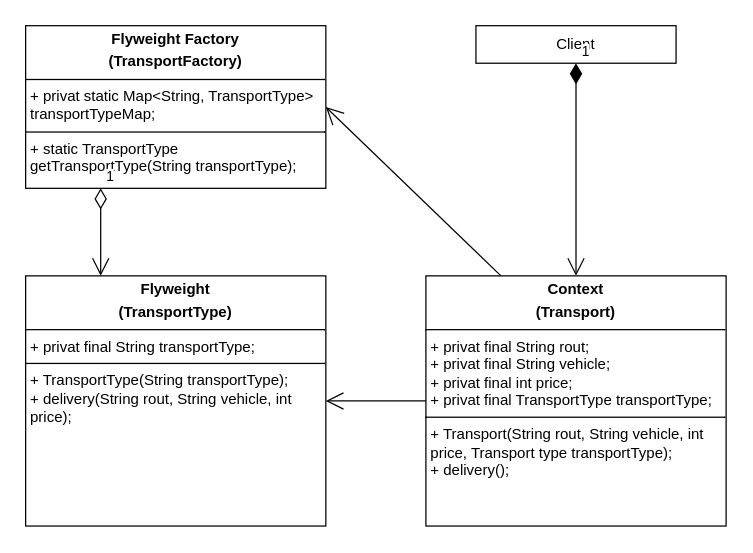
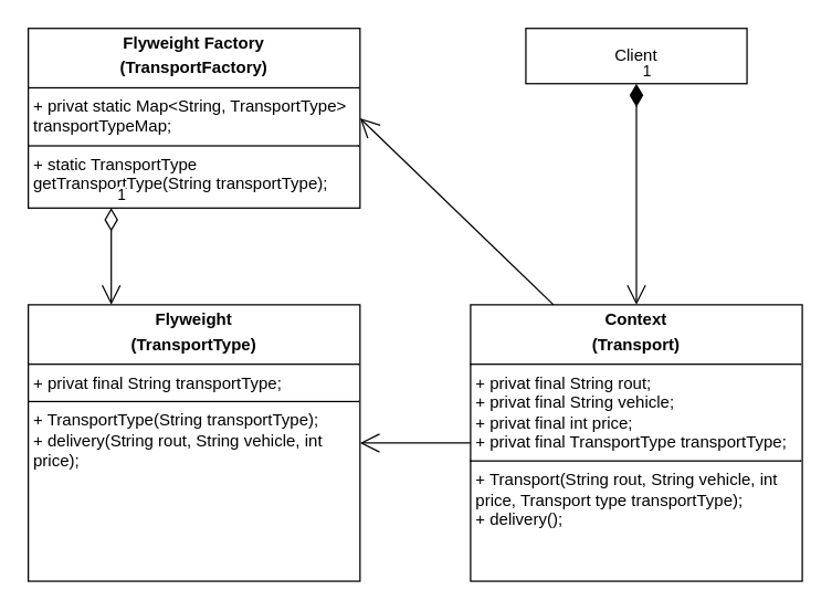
  <mxCell id="0" />
  <mxCell id="1" parent="0" />
  <mxCell id="2" value="&lt;p style=&quot;margin:0px;margin-top:4px;text-align:center;&quot;&gt;&lt;b&gt;Context&lt;/b&gt;&lt;/p&gt;&lt;p style=&quot;margin:0px;margin-top:4px;text-align:center;&quot;&gt;&lt;b&gt;(Transport)&lt;/b&gt;&lt;/p&gt;&lt;hr size=&quot;1&quot; style=&quot;border-style:solid;&quot;&gt;&lt;p style=&quot;margin:0px;margin-left:4px;&quot;&gt;+ privat final String rout;&lt;/p&gt;&lt;p style=&quot;margin:0px;margin-left:4px;&quot;&gt;+ privat final String vehicle;&lt;/p&gt;&lt;p style=&quot;margin:0px;margin-left:4px;&quot;&gt;+ privat final int price;&lt;/p&gt;&lt;p style=&quot;margin:0px;margin-left:4px;&quot;&gt;+ privat final TransportType transportType;&lt;/p&gt;&lt;hr size=&quot;1&quot; style=&quot;border-style:solid;&quot;&gt;&lt;p style=&quot;margin:0px;margin-left:4px;&quot;&gt;+ Transport(String rout, String vehicle, int price, Transport type transportType);&lt;/p&gt;&lt;p style=&quot;margin:0px;margin-left:4px;&quot;&gt;+ delivery();&lt;/p&gt;" style="verticalAlign=top;align=left;overflow=fill;html=1;whiteSpace=wrap;" vertex="1" parent="1"><mxGeometry x="340" y="220" width="240" height="200" as="geometry" /></mxCell>
  <mxCell id="3" value="&lt;p style=&quot;margin:0px;margin-top:4px;text-align:center;&quot;&gt;&lt;b&gt;Flyweight Factory&lt;/b&gt;&lt;/p&gt;&lt;p style=&quot;margin:0px;margin-top:4px;text-align:center;&quot;&gt;&lt;b&gt;(TransportFactory)&lt;/b&gt;&lt;/p&gt;&lt;hr size=&quot;1&quot; style=&quot;border-style:solid;&quot;&gt;&lt;p style=&quot;margin:0px;margin-left:4px;&quot;&gt;+ privat static Map&amp;lt;String, TransportType&amp;gt; transportTypeMap;&lt;/p&gt;&lt;hr size=&quot;1&quot; style=&quot;border-style:solid;&quot;&gt;&lt;p style=&quot;margin:0px;margin-left:4px;&quot;&gt;+ static TransportType getTransportType(String transportType);&lt;/p&gt;" style="verticalAlign=top;align=left;overflow=fill;html=1;whiteSpace=wrap;" vertex="1" parent="1"><mxGeometry x="20" y="20" width="240" height="130" as="geometry" /></mxCell>
  <mxCell id="4" value="&lt;p style=&quot;margin:0px;margin-top:4px;text-align:center;&quot;&gt;&lt;b&gt;Flyweight&lt;/b&gt;&lt;/p&gt;&lt;p style=&quot;margin:0px;margin-top:4px;text-align:center;&quot;&gt;&lt;b&gt;(TransportType)&lt;/b&gt;&lt;/p&gt;&lt;hr size=&quot;1&quot; style=&quot;border-style:solid;&quot;&gt;&lt;p style=&quot;margin:0px;margin-left:4px;&quot;&gt;+ privat final String transportType;&lt;/p&gt;&lt;hr size=&quot;1&quot; style=&quot;border-style:solid;&quot;&gt;&lt;p style=&quot;margin:0px;margin-left:4px;&quot;&gt;+ TransportType(String transportType);&lt;/p&gt;&lt;p style=&quot;margin:0px;margin-left:4px;&quot;&gt;+ delivery(String rout, String vehicle, int price);&lt;/p&gt;" style="verticalAlign=top;align=left;overflow=fill;html=1;whiteSpace=wrap;" vertex="1" parent="1"><mxGeometry x="20" y="220" width="240" height="200" as="geometry" /></mxCell>
- <mxCell id="5" value="Client" style="html=1;whiteSpace=wrap;" vertex="1" parent="1"><mxGeometry x="380" y="20" width="160" height="30" as="geometry" /></mxCell>
+ <mxCell id="5" value="Client" style="html=1;whiteSpace=wrap;" vertex="1" parent="1"><mxGeometry x="380" y="20" width="160" height="40" as="geometry" /></mxCell>
  <mxCell id="6" value="1" style="endArrow=open;html=1;endSize=12;startArrow=diamondThin;startSize=14;startFill=1;edgeStyle=orthogonalEdgeStyle;align=left;verticalAlign=bottom;rounded=0;exitX=0.5;exitY=1;exitDx=0;exitDy=0;entryX=0.5;entryY=0;entryDx=0;entryDy=0;" edge="1" parent="1" source="5" target="2"><mxGeometry x="-1" y="3" relative="1" as="geometry"><mxPoint x="240" y="240" as="sourcePoint" /><mxPoint x="400" y="240" as="targetPoint" /></mxGeometry></mxCell>
  <mxCell id="7" value="1" style="endArrow=open;html=1;endSize=12;startArrow=diamondThin;startSize=14;startFill=0;edgeStyle=orthogonalEdgeStyle;align=left;verticalAlign=bottom;rounded=0;exitX=0.25;exitY=1;exitDx=0;exitDy=0;entryX=0.25;entryY=0;entryDx=0;entryDy=0;" edge="1" parent="1" source="3" target="4"><mxGeometry x="-1" y="3" relative="1" as="geometry"><mxPoint x="240" y="240" as="sourcePoint" /><mxPoint x="400" y="240" as="targetPoint" /></mxGeometry></mxCell>
  <mxCell id="8" value="" style="endArrow=open;endFill=1;endSize=12;html=1;rounded=0;exitX=0.25;exitY=0;exitDx=0;exitDy=0;entryX=1;entryY=0.5;entryDx=0;entryDy=0;" edge="1" parent="1" source="2" target="3"><mxGeometry width="160" relative="1" as="geometry"><mxPoint x="240" y="240" as="sourcePoint" /><mxPoint x="400" y="240" as="targetPoint" /></mxGeometry></mxCell>
  <mxCell id="9" value="" style="endArrow=open;endFill=1;endSize=12;html=1;rounded=0;exitX=0;exitY=0.5;exitDx=0;exitDy=0;entryX=1;entryY=0.5;entryDx=0;entryDy=0;" edge="1" parent="1" source="2" target="4"><mxGeometry width="160" relative="1" as="geometry"><mxPoint x="240" y="240" as="sourcePoint" /><mxPoint x="400" y="240" as="targetPoint" /></mxGeometry></mxCell>
